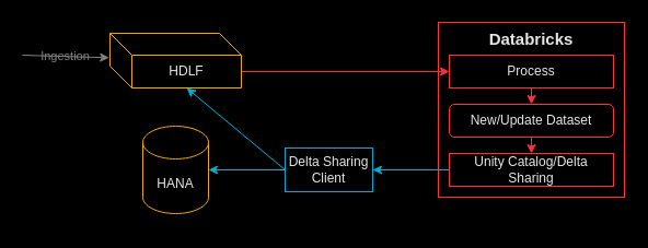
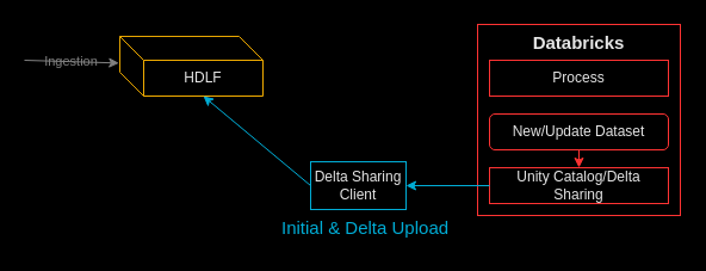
  <mxCell id="0" />
  <mxCell id="1" parent="0" />
  <mxCell id="2" value="Ingestion" style="endArrow=classic;html=1;entryX=-0.006;entryY=0.447;entryDx=0;entryDy=0;entryPerimeter=0;strokeColor=#808080;fontColor=#808080;labelBackgroundColor=none;" edge="1" parent="1" target="5"><mxGeometry x="-0.017" width="50" height="50" relative="1" as="geometry"><mxPoint x="20" y="50" as="sourcePoint" /><mxPoint x="80" y="90" as="targetPoint" /><mxPoint as="offset" /></mxGeometry></mxCell>
  <mxCell id="3" value="&lt;font style=&quot;font-size: 15px;&quot;&gt;&lt;b&gt;Databricks&lt;/b&gt;&lt;/font&gt;" style="rounded=0;whiteSpace=wrap;html=1;verticalAlign=top;labelBackgroundColor=none;backgroundOutline=0;strokeColor=#FF3333;fillColor=#000000;fontColor=#E6E6E6;" vertex="1" parent="1"><mxGeometry x="400" y="20" width="170" height="160" as="geometry" /></mxCell>
- <mxCell id="4" style="edgeStyle=none;html=1;exitX=0;exitY=0;exitDx=120;exitDy=35;exitPerimeter=0;entryX=0;entryY=0.5;entryDx=0;entryDy=0;strokeColor=#FF3333;fontColor=#FF3333;" edge="1" parent="1" source="5" target="7"><mxGeometry relative="1" as="geometry" /></mxCell>
  <mxCell id="5" value="&lt;font&gt;HDLF&lt;/font&gt;" style="shape=cube;whiteSpace=wrap;html=1;boundedLbl=1;backgroundOutline=1;darkOpacity=0.05;darkOpacity2=0.1;strokeColor=#f0ab00;labelBackgroundColor=none;fontColor=#E6E6E6;fillColor=#000000;" vertex="1" parent="1"><mxGeometry x="100" y="30" width="120" height="50" as="geometry" /></mxCell>
- <mxCell id="6" style="edgeStyle=none;html=1;exitX=0.5;exitY=1;exitDx=0;exitDy=0;entryX=0.5;entryY=0;entryDx=0;entryDy=0;fontColor=#E6E6E6;labelBackgroundColor=none;backgroundOutline=0;strokeColor=#FF3333;" edge="1" parent="1" source="7" target="9"><mxGeometry relative="1" as="geometry" /></mxCell>
  <mxCell id="7" value="Process" style="rounded=0;whiteSpace=wrap;html=1;labelBackgroundColor=none;backgroundOutline=0;strokeColor=#FF3333;fillColor=#000000;fontColor=#E6E6E6;" vertex="1" parent="1"><mxGeometry x="410" y="50" width="150" height="30" as="geometry" /></mxCell>
  <mxCell id="8" style="edgeStyle=none;html=1;exitX=0.5;exitY=1;exitDx=0;exitDy=0;entryX=0.5;entryY=0;entryDx=0;entryDy=0;fontColor=#E6E6E6;labelBackgroundColor=none;backgroundOutline=0;strokeColor=#FF3333;" edge="1" parent="1" source="9" target="10"><mxGeometry relative="1" as="geometry" /></mxCell>
  <mxCell id="9" value="New/Update Dataset" style="whiteSpace=wrap;html=1;labelBackgroundColor=none;backgroundOutline=0;strokeColor=#FF3333;fillColor=#000000;fontColor=#E6E6E6;rounded=1;" vertex="1" parent="1"><mxGeometry x="410" y="95" width="150" height="30" as="geometry" /></mxCell>
  <mxCell id="10" value="Unity Catalog/Delta Sharing" style="rounded=0;whiteSpace=wrap;html=1;labelBackgroundColor=none;backgroundOutline=0;strokeColor=#FF3333;fillColor=#000000;fontColor=#E6E6E6;" vertex="1" parent="1"><mxGeometry x="410" y="140" width="150" height="30" as="geometry" /></mxCell>
  <mxCell id="11" style="edgeStyle=none;html=1;exitX=0;exitY=0.5;exitDx=0;exitDy=0;entryX=0;entryY=0;entryDx=70;entryDy=50;entryPerimeter=0;strokeColor=#00ADD6;" edge="1" parent="1" source="12" target="5"><mxGeometry relative="1" as="geometry" /></mxCell>
  <mxCell id="12" value="&lt;font&gt;Delta Sharing Client&lt;/font&gt;" style="rounded=0;whiteSpace=wrap;html=1;strokeColor=#00ADD6;labelBackgroundColor=none;fontColor=#E6E6E6;fillColor=#000000;" vertex="1" parent="1"><mxGeometry x="260" y="135" width="80" height="40" as="geometry" /></mxCell>
- <mxCell id="13" value="&lt;font&gt;HANA&lt;/font&gt;" style="shape=cylinder3;whiteSpace=wrap;html=1;boundedLbl=1;backgroundOutline=1;size=15;strokeColor=#f0ab00;labelBackgroundColor=none;fontColor=#E6E6E6;fillColor=#000000;" vertex="1" parent="1"><mxGeometry x="130" y="115" width="60" height="80" as="geometry" /></mxCell>
  <mxCell id="14" value="" style="endArrow=classic;html=1;exitX=0;exitY=0.5;exitDx=0;exitDy=0;entryX=1;entryY=0.5;entryDx=0;entryDy=0;strokeColor=#00ADD6;" edge="1" parent="1" source="10" target="12"><mxGeometry width="50" height="50" relative="1" as="geometry"><mxPoint x="270" y="230" as="sourcePoint" /><mxPoint x="320" y="180" as="targetPoint" /></mxGeometry></mxCell>
- <mxCell id="15" value="" style="endArrow=classic;html=1;entryX=1;entryY=0.5;entryDx=0;entryDy=0;entryPerimeter=0;exitX=0;exitY=0.5;exitDx=0;exitDy=0;strokeColor=#00ADD6;" edge="1" parent="1" source="12" target="13"><mxGeometry width="50" height="50" relative="1" as="geometry"><mxPoint x="270" y="230" as="sourcePoint" /><mxPoint x="320" y="180" as="targetPoint" /></mxGeometry></mxCell>
+ <mxCell id="16" value="Initial &amp;amp; Delta Upload" style="text;strokeColor=none;fillColor=none;align=left;verticalAlign=middle;spacingLeft=4;spacingRight=4;overflow=hidden;points=[[0,0.5],[1,0.5]];portConstraint=eastwest;rotatable=0;whiteSpace=wrap;html=1;fontSize=15;fontColor=#00ADD6;" vertex="1" parent="1"><mxGeometry x="230" y="175" width="160" height="30" as="geometry" /></mxCell>
